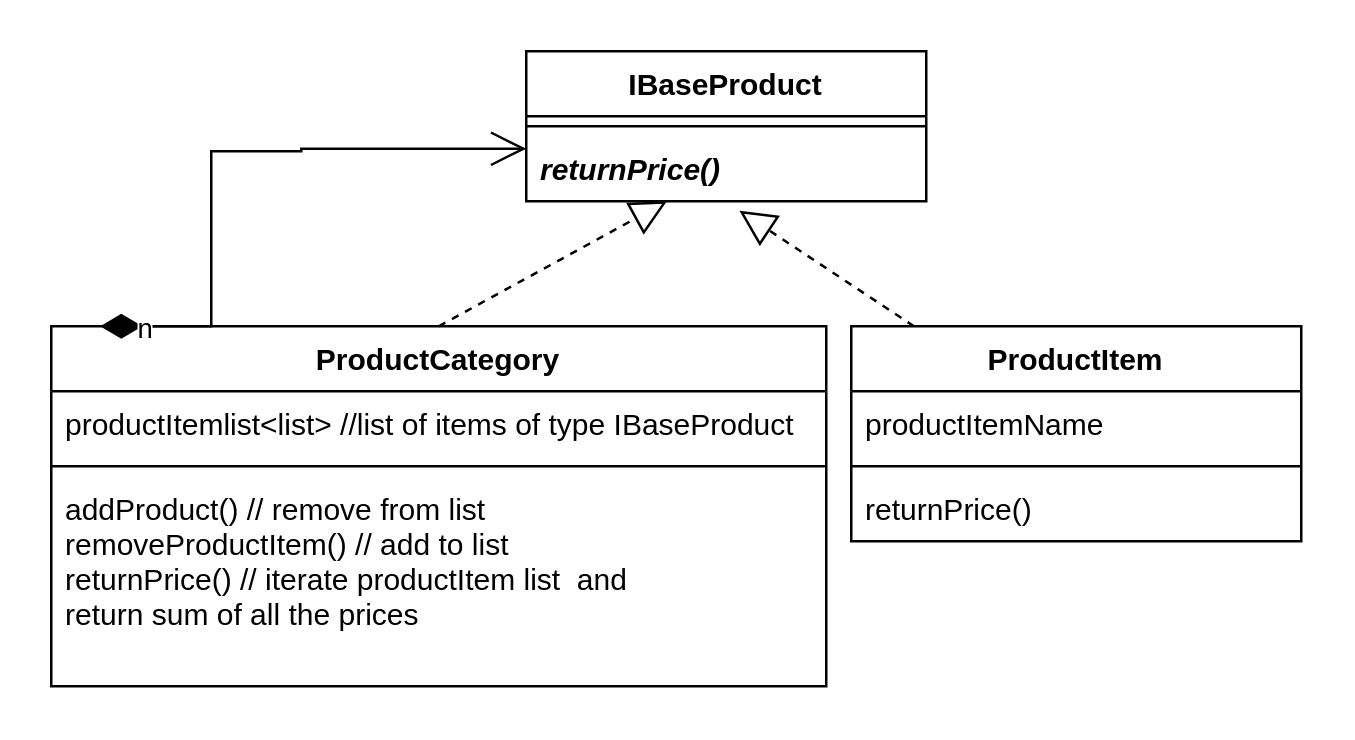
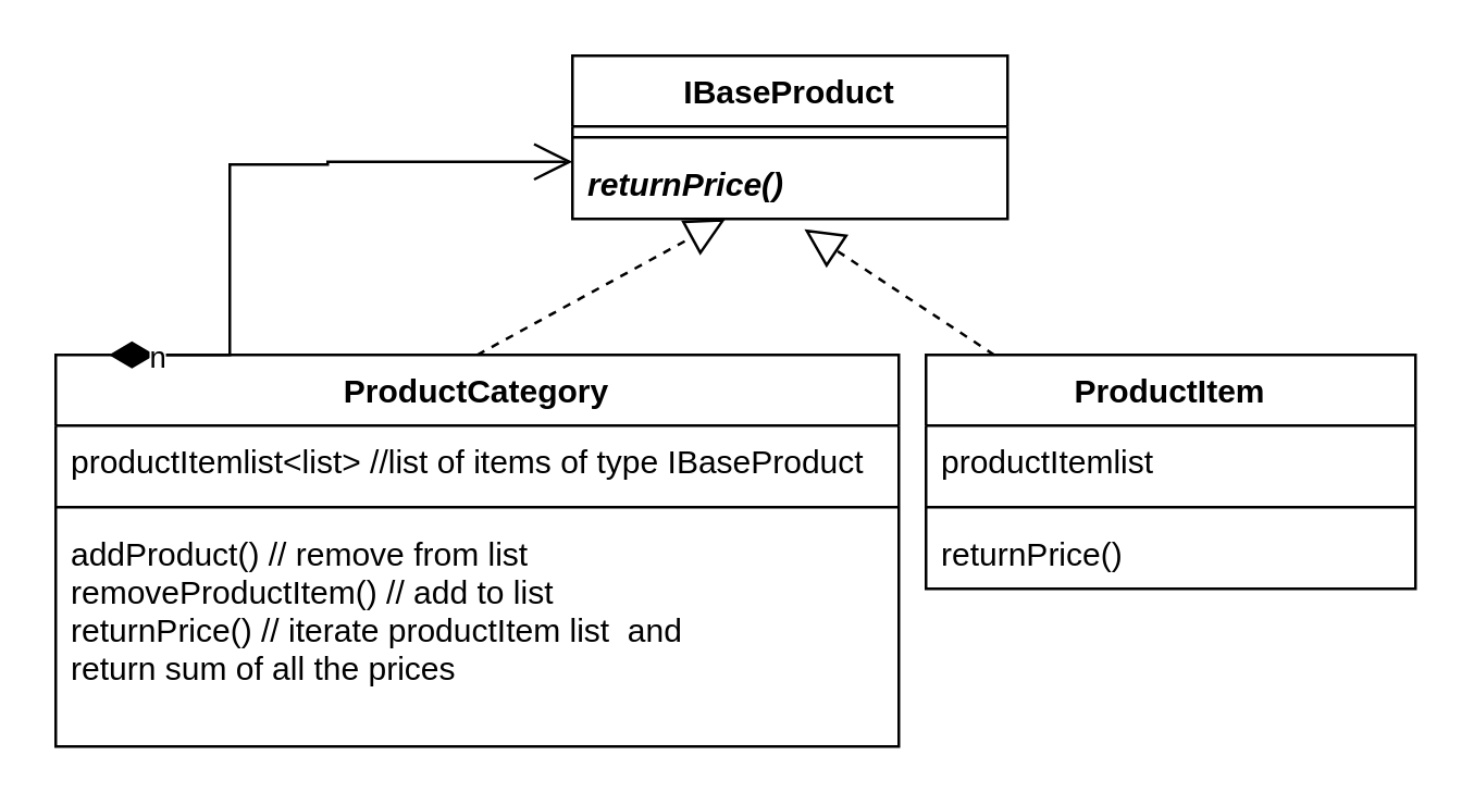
  <mxCell id="0" />
  <mxCell id="1" parent="0" />
  <mxCell id="2" value="ProductCategory" style="swimlane;fontStyle=1;align=center;verticalAlign=top;childLayout=stackLayout;horizontal=1;startSize=26;horizontalStack=0;resizeParent=1;resizeParentMax=0;resizeLast=0;collapsible=1;marginBottom=0;" vertex="1" parent="1"><mxGeometry x="20" y="130" width="310" height="144" as="geometry" /></mxCell>
  <mxCell id="3" value="productItemlist&lt;list&gt; //list of items of type IBaseProduct" style="text;strokeColor=none;fillColor=none;align=left;verticalAlign=top;spacingLeft=4;spacingRight=4;overflow=hidden;rotatable=0;points=[[0,0.5],[1,0.5]];portConstraint=eastwest;" vertex="1" parent="2"><mxGeometry y="26" width="310" height="26" as="geometry" /></mxCell>
  <mxCell id="4" value="" style="line;strokeWidth=1;fillColor=none;align=left;verticalAlign=middle;spacingTop=-1;spacingLeft=3;spacingRight=3;rotatable=0;labelPosition=right;points=[];portConstraint=eastwest;" vertex="1" parent="2"><mxGeometry y="52" width="310" height="8" as="geometry" /></mxCell>
  <mxCell id="5" value="addProduct() // remove from list&#10;removeProductItem() // add to list &#10;returnPrice() // iterate productItem list  and &#10;return sum of all the prices&#10;" style="text;strokeColor=none;fillColor=none;align=left;verticalAlign=top;spacingLeft=4;spacingRight=4;overflow=hidden;rotatable=0;points=[[0,0.5],[1,0.5]];portConstraint=eastwest;fontStyle=0" vertex="1" parent="2"><mxGeometry y="60" width="310" height="84" as="geometry" /></mxCell>
  <mxCell id="6" value="ProductItem" style="swimlane;fontStyle=1;align=center;verticalAlign=top;childLayout=stackLayout;horizontal=1;startSize=26;horizontalStack=0;resizeParent=1;resizeParentMax=0;resizeLast=0;collapsible=1;marginBottom=0;" vertex="1" parent="1"><mxGeometry x="340" y="130" width="180" height="86" as="geometry" /></mxCell>
- <mxCell id="7" value="productItemName" style="text;strokeColor=none;fillColor=none;align=left;verticalAlign=top;spacingLeft=4;spacingRight=4;overflow=hidden;rotatable=0;points=[[0,0.5],[1,0.5]];portConstraint=eastwest;" vertex="1" parent="6"><mxGeometry y="26" width="180" height="26" as="geometry" /></mxCell>
+ <mxCell id="7" value="productItemlist" style="text;strokeColor=none;fillColor=none;align=left;verticalAlign=top;spacingLeft=4;spacingRight=4;overflow=hidden;rotatable=0;points=[[0,0.5],[1,0.5]];portConstraint=eastwest;" vertex="1" parent="6"><mxGeometry y="26" width="180" height="26" as="geometry" /></mxCell>
  <mxCell id="8" value="" style="line;strokeWidth=1;fillColor=none;align=left;verticalAlign=middle;spacingTop=-1;spacingLeft=3;spacingRight=3;rotatable=0;labelPosition=right;points=[];portConstraint=eastwest;" vertex="1" parent="6"><mxGeometry y="52" width="180" height="8" as="geometry" /></mxCell>
  <mxCell id="9" value="returnPrice()" style="text;strokeColor=none;fillColor=none;align=left;verticalAlign=top;spacingLeft=4;spacingRight=4;overflow=hidden;rotatable=0;points=[[0,0.5],[1,0.5]];portConstraint=eastwest;" vertex="1" parent="6"><mxGeometry y="60" width="180" height="26" as="geometry" /></mxCell>
  <mxCell id="10" value="IBaseProduct" style="swimlane;fontStyle=1;align=center;verticalAlign=top;childLayout=stackLayout;horizontal=1;startSize=26;horizontalStack=0;resizeParent=1;resizeParentMax=0;resizeLast=0;collapsible=1;marginBottom=0;" vertex="1" parent="1"><mxGeometry x="210" y="20" width="160" height="60" as="geometry" /></mxCell>
  <mxCell id="11" value="" style="line;strokeWidth=1;fillColor=none;align=left;verticalAlign=middle;spacingTop=-1;spacingLeft=3;spacingRight=3;rotatable=0;labelPosition=right;points=[];portConstraint=eastwest;" vertex="1" parent="10"><mxGeometry y="26" width="160" height="8" as="geometry" /></mxCell>
  <mxCell id="12" value="returnPrice()" style="text;strokeColor=none;fillColor=none;align=left;verticalAlign=top;spacingLeft=4;spacingRight=4;overflow=hidden;rotatable=0;points=[[0,0.5],[1,0.5]];portConstraint=eastwest;fontStyle=3" vertex="1" parent="10"><mxGeometry y="34" width="160" height="26" as="geometry" /></mxCell>
  <mxCell id="13" value="" style="endArrow=block;dashed=1;endFill=0;endSize=12;html=1;rounded=0;exitX=0.5;exitY=0;exitDx=0;exitDy=0;" edge="1" parent="1" source="2" target="12"><mxGeometry width="160" relative="1" as="geometry"><mxPoint x="190" y="230" as="sourcePoint" /><mxPoint x="350" y="230" as="targetPoint" /></mxGeometry></mxCell>
  <mxCell id="14" value="" style="endArrow=block;dashed=1;endFill=0;endSize=12;html=1;rounded=0;entryX=0.533;entryY=1.146;entryDx=0;entryDy=0;entryPerimeter=0;" edge="1" parent="1" source="6" target="12"><mxGeometry width="160" relative="1" as="geometry"><mxPoint x="200" y="170" as="sourcePoint" /><mxPoint x="280.597" y="116" as="targetPoint" /></mxGeometry></mxCell>
  <mxCell id="15" value="n" style="endArrow=open;html=1;endSize=12;startArrow=diamondThin;startSize=14;startFill=1;edgeStyle=orthogonalEdgeStyle;align=left;verticalAlign=bottom;rounded=0;exitX=0.063;exitY=0;exitDx=0;exitDy=0;exitPerimeter=0;entryX=0;entryY=0.5;entryDx=0;entryDy=0;" edge="1" parent="1" source="2"><mxGeometry x="-0.895" y="-10" relative="1" as="geometry"><mxPoint x="110" y="130" as="sourcePoint" /><mxPoint x="210" y="59" as="targetPoint" /><Array as="points"><mxPoint x="84" y="60" /><mxPoint x="120" y="60" /><mxPoint x="120" y="59" /></Array><mxPoint as="offset" /></mxGeometry></mxCell>
